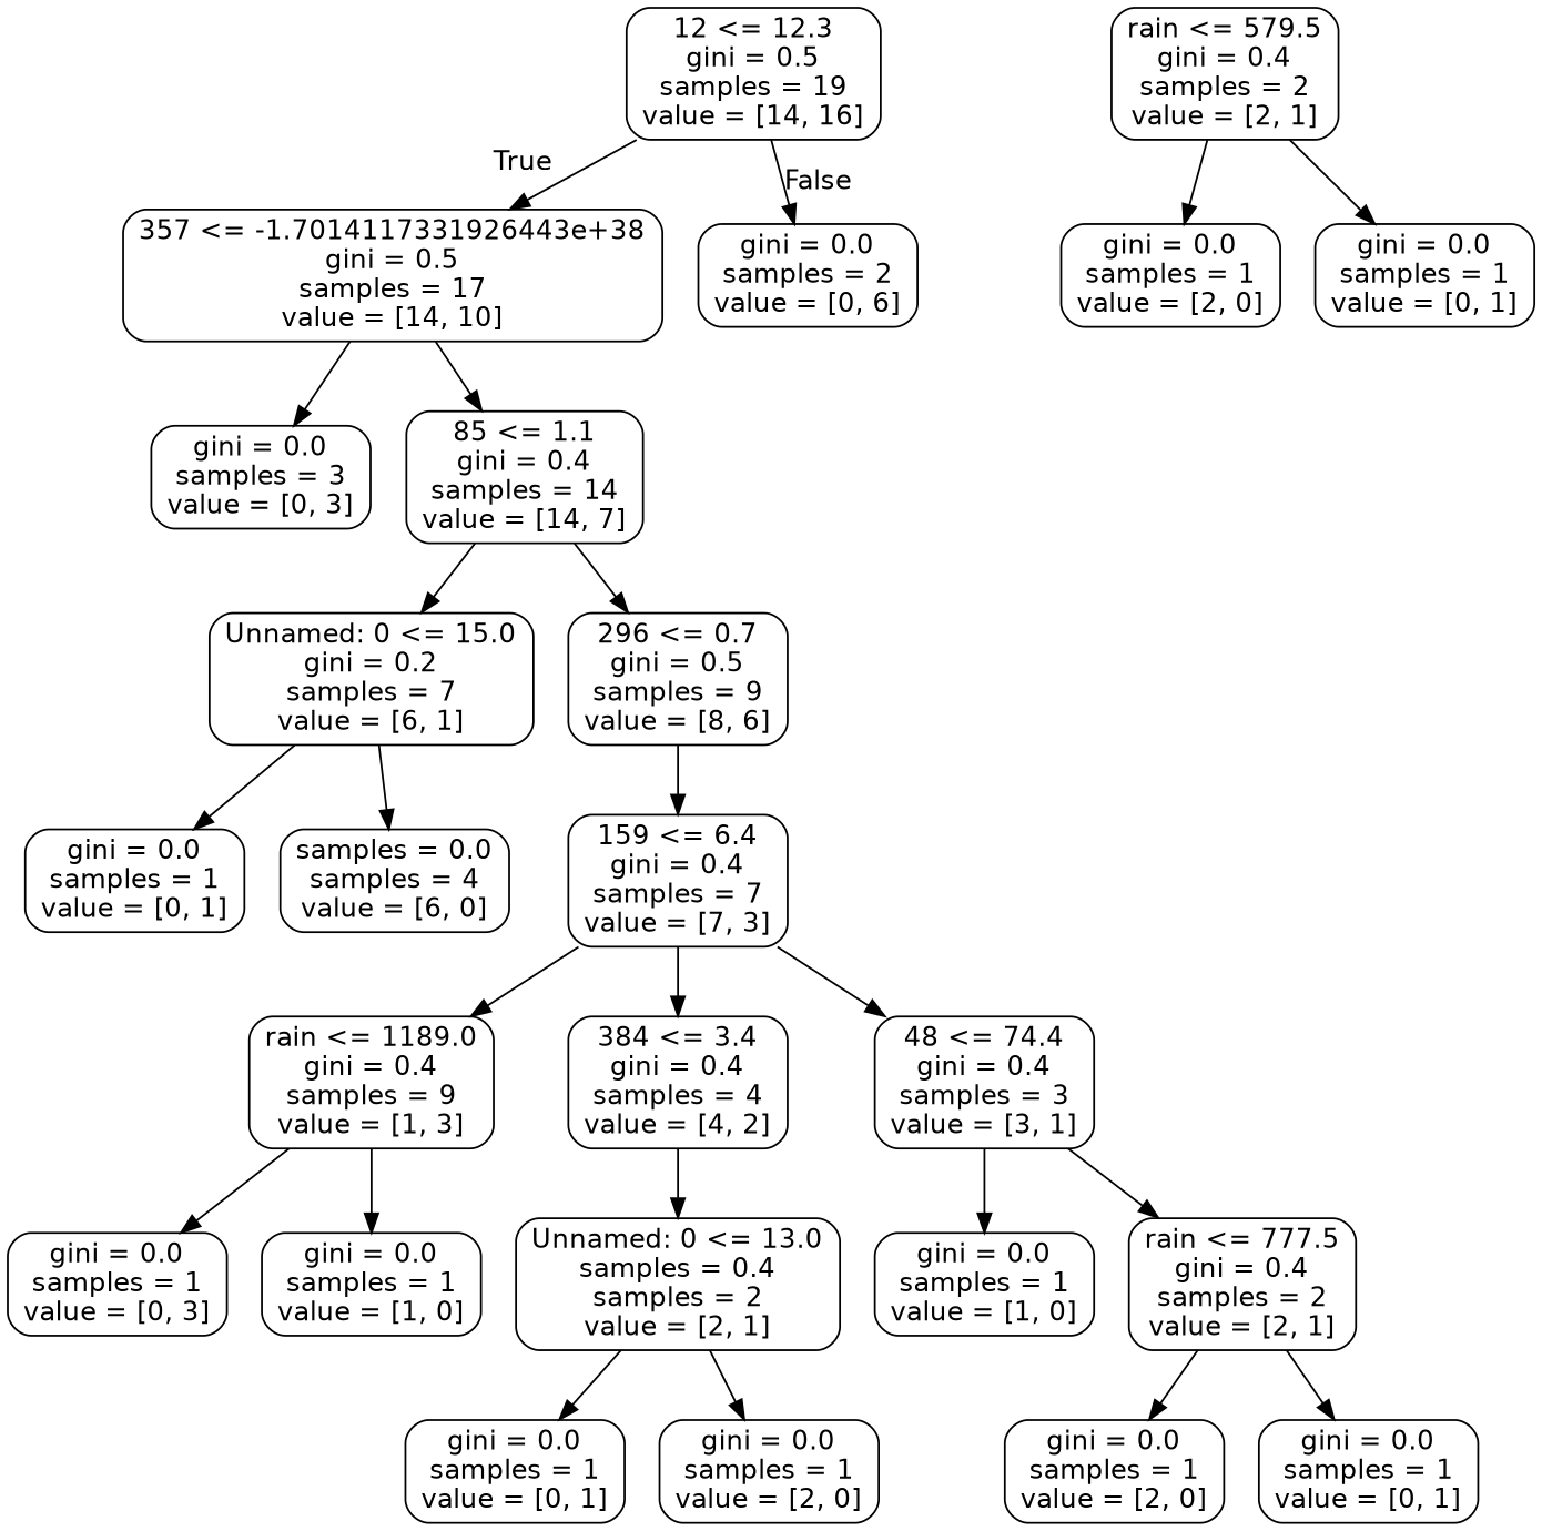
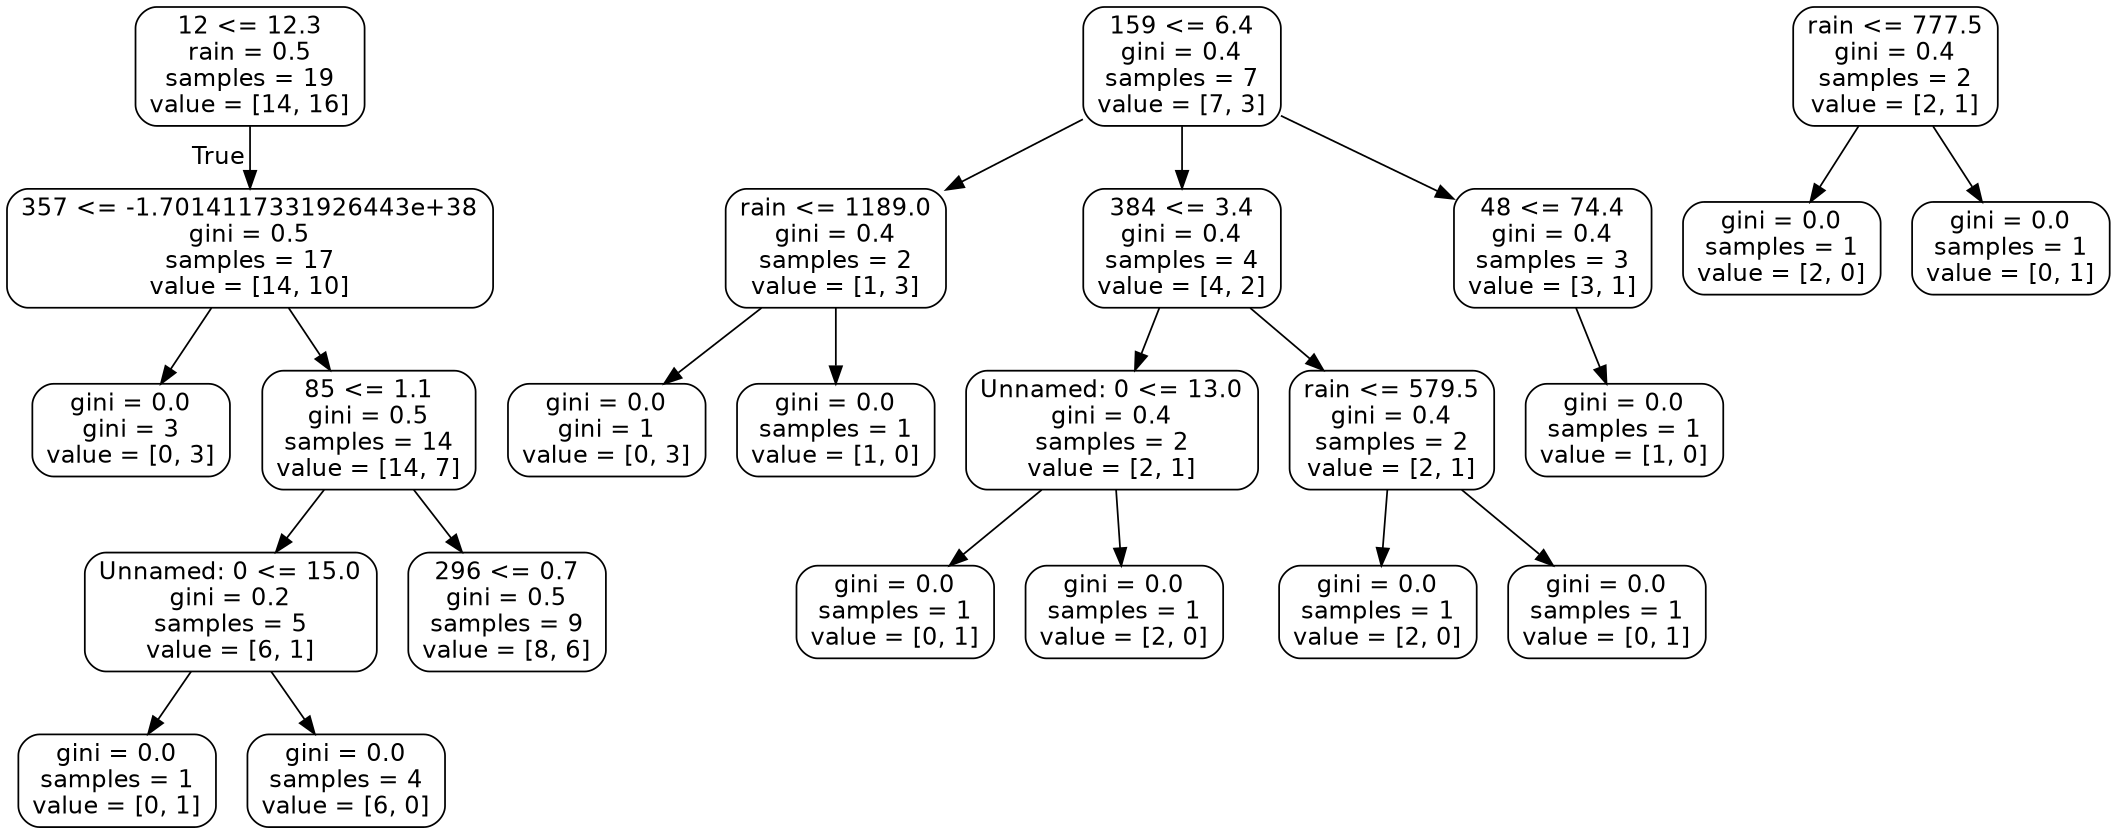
  digraph {
    node [color=black fontname=helvetica shape=box style=rounded]
    edge [fontname=helvetica]
-   n1 [label="12 <= 12.3\ngini = 0.5\nsamples = 19\nvalue = [14, 16]"]
+   n1 [label="12 <= 12.3\nrain = 0.5\nsamples = 19\nvalue = [14, 16]"]
    n2 [label="357 <= -1.7014117331926443e+38\ngini = 0.5\nsamples = 17\nvalue = [14, 10]"]
-   n3 [label="gini = 0.0\nsamples = 2\nvalue = [0, 6]"]
-   n4 [label="gini = 0.0\nsamples = 3\nvalue = [0, 3]"]
-   n5 [label="85 <= 1.1\ngini = 0.4\nsamples = 14\nvalue = [14, 7]"]
-   n6 [label="Unnamed: 0 <= 15.0\ngini = 0.2\nsamples = 7\nvalue = [6, 1]"]
+   n4 [label="gini = 0.0\ngini = 3\nvalue = [0, 3]"]
+   n5 [label="85 <= 1.1\ngini = 0.5\nsamples = 14\nvalue = [14, 7]"]
+   n6 [label="Unnamed: 0 <= 15.0\ngini = 0.2\nsamples = 5\nvalue = [6, 1]"]
    n7 [label="296 <= 0.7\ngini = 0.5\nsamples = 9\nvalue = [8, 6]"]
    n8 [label="gini = 0.0\nsamples = 1\nvalue = [0, 1]"]
-   n9 [label="samples = 0.0\nsamples = 4\nvalue = [6, 0]"]
+   n9 [label="gini = 0.0\nsamples = 4\nvalue = [6, 0]"]
    n10 [label="159 <= 6.4\ngini = 0.4\nsamples = 7\nvalue = [7, 3]"]
-   n11 [label="rain <= 1189.0\ngini = 0.4\nsamples = 9\nvalue = [1, 3]"]
-   n12 [label="gini = 0.0\nsamples = 1\nvalue = [0, 3]"]
+   n11 [label="rain <= 1189.0\ngini = 0.4\nsamples = 2\nvalue = [1, 3]"]
+   n12 [label="gini = 0.0\ngini = 1\nvalue = [0, 3]"]
    n13 [label="gini = 0.0\nsamples = 1\nvalue = [1, 0]"]
    n14 [label="384 <= 3.4\ngini = 0.4\nsamples = 4\nvalue = [4, 2]"]
    n15 [label="48 <= 74.4\ngini = 0.4\nsamples = 3\nvalue = [3, 1]"]
-   n16 [label="Unnamed: 0 <= 13.0\nsamples = 0.4\nsamples = 2\nvalue = [2, 1]"]
+   n16 [label="Unnamed: 0 <= 13.0\ngini = 0.4\nsamples = 2\nvalue = [2, 1]"]
    n17 [label="rain <= 579.5\ngini = 0.4\nsamples = 2\nvalue = [2, 1]"]
    n18 [label="gini = 0.0\nsamples = 1\nvalue = [1, 0]"]
    n19 [label="rain <= 777.5\ngini = 0.4\nsamples = 2\nvalue = [2, 1]"]
    n20 [label="gini = 0.0\nsamples = 1\nvalue = [0, 1]"]
    n21 [label="gini = 0.0\nsamples = 1\nvalue = [2, 0]"]
    n22 [label="gini = 0.0\nsamples = 1\nvalue = [2, 0]"]
    n23 [label="gini = 0.0\nsamples = 1\nvalue = [0, 1]"]
    n24 [label="gini = 0.0\nsamples = 1\nvalue = [2, 0]"]
    n25 [label="gini = 0.0\nsamples = 1\nvalue = [0, 1]"]
    n1 -> n2 [headlabel=True labelangle=45 labeldistance=2.5]
-   n1 -> n3 [headlabel=False labelangle=-45 labeldistance=2.5]
    n2 -> n4
    n2 -> n5
    n5 -> n6
    n5 -> n7
    n6 -> n8
    n6 -> n9
-   n7 -> n10
    n10 -> n11
    n10 -> n14
    n10 -> n15
    n11 -> n12
    n11 -> n13
    n14 -> n16
+   n14 -> n17
    n15 -> n18
-   n15 -> n19
    n16 -> n20
    n16 -> n21
    n17 -> n22
    n17 -> n23
    n19 -> n24
    n19 -> n25
  }
